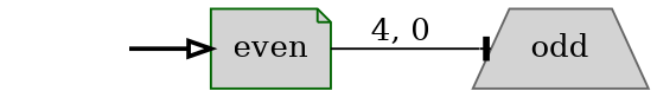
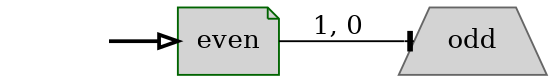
  digraph {
    rankdir=LR
    node [fillcolor=lightgrey style=filled]
    even [color=darkgreen shape=note]
    odd [color=gray40 shape=trapezium]
    _nil [style=invis fillcolor=""]
-   even -> odd [arrowhead=tee label="4, 0" style=solid]
+   even -> odd [arrowhead=tee label="1, 0" style=solid]
    _nil -> even [arrowhead=onormal style=bold]
  }
